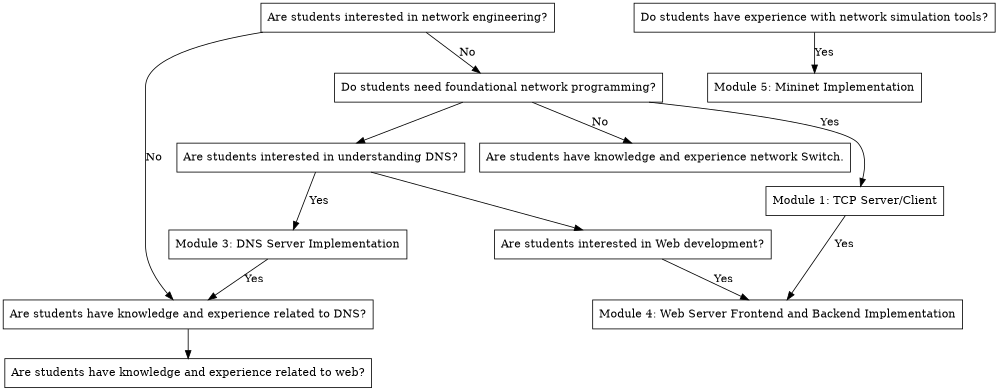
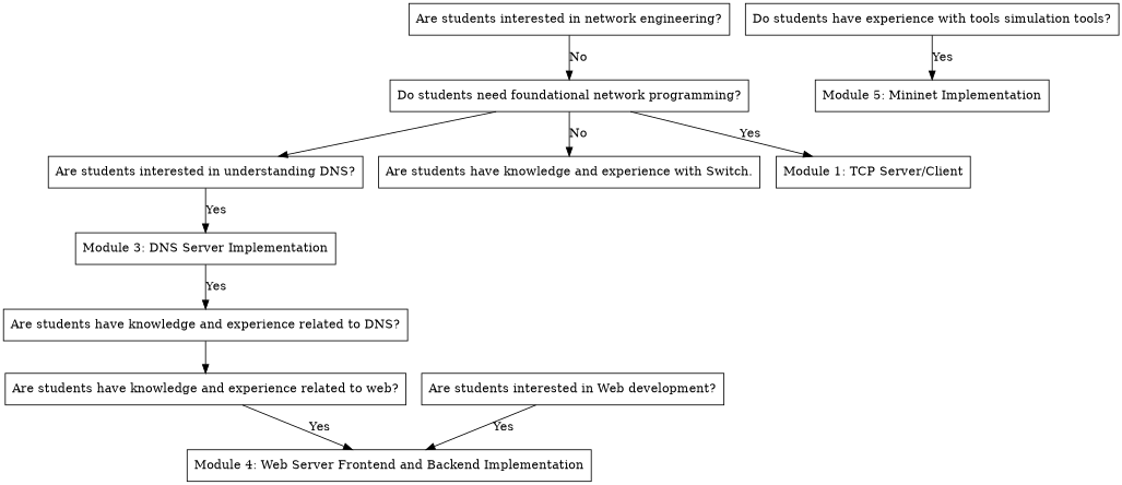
  digraph {
    node [shape=box]
    n1 [label="Are students interested in network engineering?"]
    n2 [label="Are students have knowledge and experience related to DNS?"]
    n3 [label="Do students need foundational network programming?"]
    n4 [label="Are students have knowledge and experience related to web?"]
    n5 [label="Are students interested in understanding DNS?"]
-   n6 [label="Are students have knowledge and experience network Switch."]
+   n6 [label="Are students have knowledge and experience with Switch."]
    n7 [label="Module 1: TCP Server/Client"]
    n8 [label="Are students interested in Web development?"]
    n9 [label="Module 3: DNS Server Implementation"]
    n10 [label="Module 4: Web Server Frontend and Backend Implementation"]
-   n11 [label="Do students have experience with network simulation tools?"]
+   n11 [label="Do students have experience with tools simulation tools?"]
    n12 [label="Module 5: Mininet Implementation"]
-   n1 -> n2 [label=No]
    n1 -> n3 [label=No]
    n2 -> n4
    n3 -> n5
    n3 -> n6 [label=No]
    n3 -> n7 [label=Yes]
-   n7 -> n10 [label=Yes]
-   n5 -> n8
+   n4 -> n10 [label=Yes]
    n5 -> n9 [label=Yes]
    n8 -> n10 [label=Yes]
    n9 -> n2 [label=Yes]
    n11 -> n12 [label=Yes]
  }
